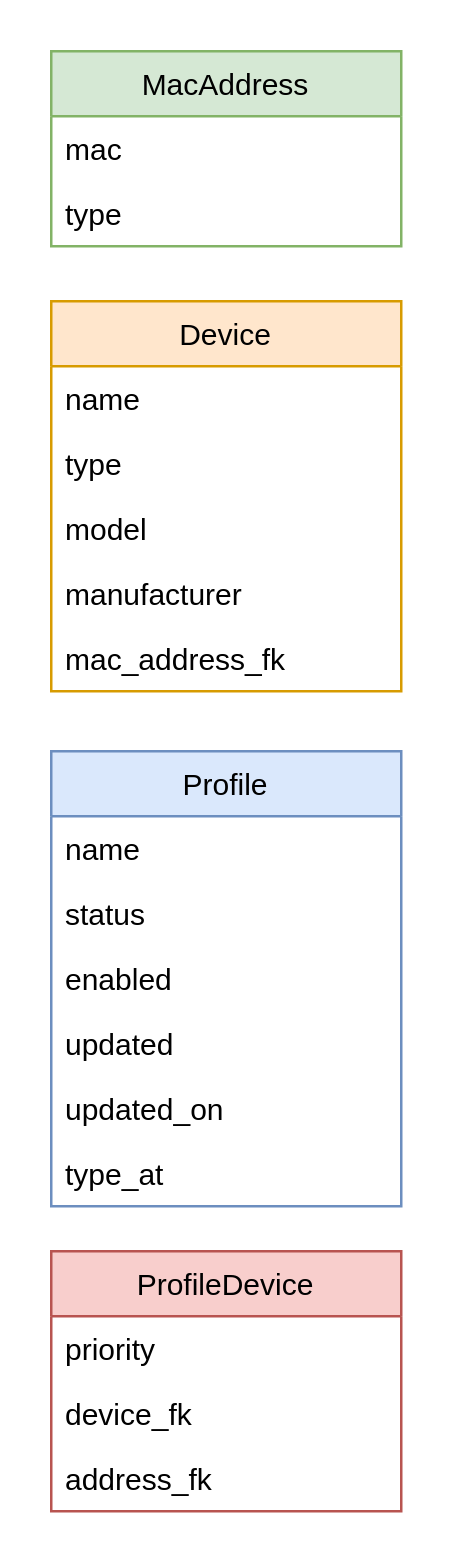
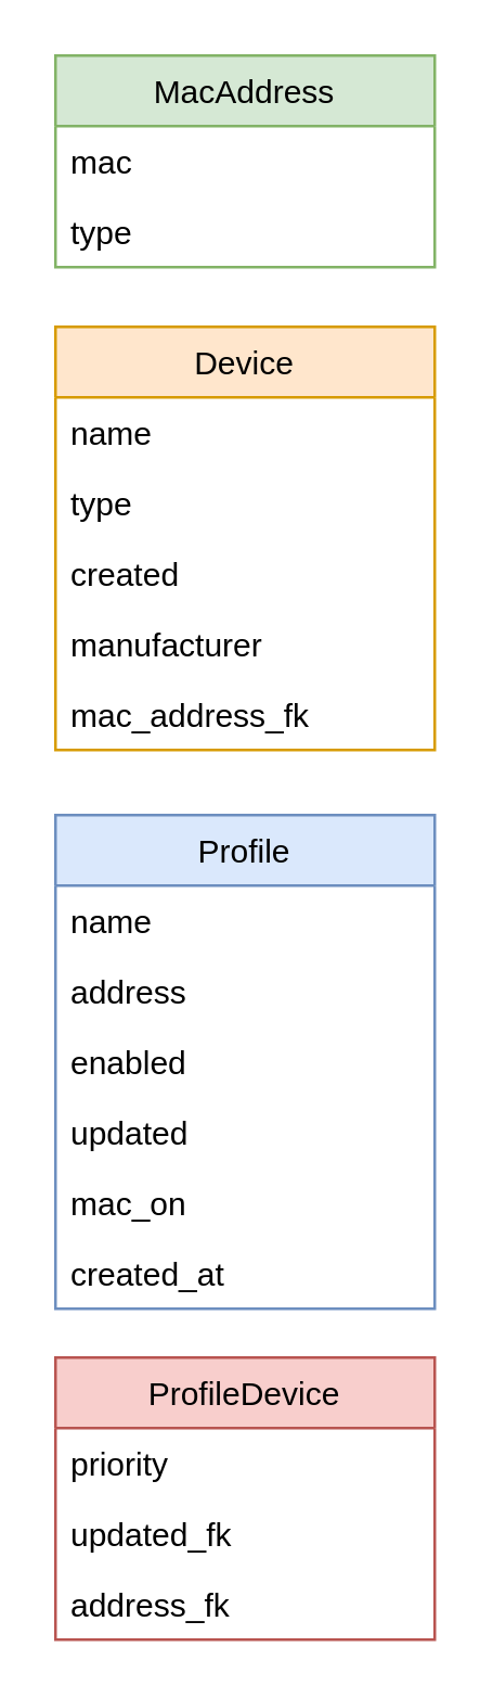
  <mxCell id="0" />
  <mxCell id="1" parent="0" />
  <mxCell id="2" value="Device" style="swimlane;fontStyle=0;childLayout=stackLayout;horizontal=1;startSize=26;fillColor=#ffe6cc;horizontalStack=0;resizeParent=1;resizeParentMax=0;resizeLast=0;collapsible=1;marginBottom=0;strokeColor=#d79b00;fontColor=#000000;" parent="1" vertex="1"><mxGeometry x="20" y="120" width="140" height="156" as="geometry"><mxRectangle x="150" y="130" width="70" height="26" as="alternateBounds" /></mxGeometry></mxCell>
  <mxCell id="3" value="name" style="text;strokeColor=none;fillColor=none;align=left;verticalAlign=top;spacingLeft=4;spacingRight=4;overflow=hidden;rotatable=0;points=[[0,0.5],[1,0.5]];portConstraint=eastwest;fontColor=#000000;" parent="2" vertex="1"><mxGeometry y="26" width="140" height="26" as="geometry" /></mxCell>
  <mxCell id="4" value="type" style="text;strokeColor=none;fillColor=none;align=left;verticalAlign=top;spacingLeft=4;spacingRight=4;overflow=hidden;rotatable=0;points=[[0,0.5],[1,0.5]];portConstraint=eastwest;fontColor=#000000;" parent="2" vertex="1"><mxGeometry y="52" width="140" height="26" as="geometry" /></mxCell>
- <mxCell id="5" value="model" style="text;strokeColor=none;fillColor=none;align=left;verticalAlign=top;spacingLeft=4;spacingRight=4;overflow=hidden;rotatable=0;points=[[0,0.5],[1,0.5]];portConstraint=eastwest;fontColor=#000000;" parent="2" vertex="1"><mxGeometry y="78" width="140" height="26" as="geometry" /></mxCell>
+ <mxCell id="5" value="created" style="text;strokeColor=none;fillColor=none;align=left;verticalAlign=top;spacingLeft=4;spacingRight=4;overflow=hidden;rotatable=0;points=[[0,0.5],[1,0.5]];portConstraint=eastwest;fontColor=#000000;" parent="2" vertex="1"><mxGeometry y="78" width="140" height="26" as="geometry" /></mxCell>
  <mxCell id="6" value="manufacturer" style="text;strokeColor=none;fillColor=none;align=left;verticalAlign=top;spacingLeft=4;spacingRight=4;overflow=hidden;rotatable=0;points=[[0,0.5],[1,0.5]];portConstraint=eastwest;fontColor=#000000;" parent="2" vertex="1"><mxGeometry y="104" width="140" height="26" as="geometry" /></mxCell>
  <mxCell id="7" value="mac_address_fk" style="text;strokeColor=none;fillColor=none;align=left;verticalAlign=top;spacingLeft=4;spacingRight=4;overflow=hidden;rotatable=0;points=[[0,0.5],[1,0.5]];portConstraint=eastwest;fontColor=#000000;" parent="2" vertex="1"><mxGeometry y="130" width="140" height="26" as="geometry" /></mxCell>
  <mxCell id="8" value="MacAddress" style="swimlane;fontStyle=0;childLayout=stackLayout;horizontal=1;startSize=26;fillColor=#d5e8d4;horizontalStack=0;resizeParent=1;resizeParentMax=0;resizeLast=0;collapsible=1;marginBottom=0;strokeColor=#82b366;fontColor=#000000;" parent="1" vertex="1"><mxGeometry x="20" y="20" width="140" height="78" as="geometry"><mxRectangle x="150" y="30" width="100" height="26" as="alternateBounds" /></mxGeometry></mxCell>
  <mxCell id="9" value="mac" style="text;strokeColor=none;fillColor=none;align=left;verticalAlign=top;spacingLeft=4;spacingRight=4;overflow=hidden;rotatable=0;points=[[0,0.5],[1,0.5]];portConstraint=eastwest;fontColor=#000000;" parent="8" vertex="1"><mxGeometry y="26" width="140" height="26" as="geometry" /></mxCell>
  <mxCell id="10" value="type" style="text;strokeColor=none;fillColor=none;align=left;verticalAlign=top;spacingLeft=4;spacingRight=4;overflow=hidden;rotatable=0;points=[[0,0.5],[1,0.5]];portConstraint=eastwest;fontColor=#000000;" parent="8" vertex="1"><mxGeometry y="52" width="140" height="26" as="geometry" /></mxCell>
  <mxCell id="11" value="ProfileDevice" style="swimlane;fontStyle=0;childLayout=stackLayout;horizontal=1;startSize=26;fillColor=#f8cecc;horizontalStack=0;resizeParent=1;resizeParentMax=0;resizeLast=0;collapsible=1;marginBottom=0;strokeColor=#b85450;fontColor=#000000;" parent="1" vertex="1"><mxGeometry x="20" y="500" width="140" height="104" as="geometry" /></mxCell>
  <mxCell id="12" value="priority" style="text;strokeColor=none;fillColor=none;align=left;verticalAlign=top;spacingLeft=4;spacingRight=4;overflow=hidden;rotatable=0;points=[[0,0.5],[1,0.5]];portConstraint=eastwest;fontColor=#000000;" parent="11" vertex="1"><mxGeometry y="26" width="140" height="26" as="geometry" /></mxCell>
- <mxCell id="13" value="device_fk" style="text;strokeColor=none;fillColor=none;align=left;verticalAlign=top;spacingLeft=4;spacingRight=4;overflow=hidden;rotatable=0;points=[[0,0.5],[1,0.5]];portConstraint=eastwest;fontColor=#000000;" parent="11" vertex="1"><mxGeometry y="52" width="140" height="26" as="geometry" /></mxCell>
+ <mxCell id="13" value="updated_fk" style="text;strokeColor=none;fillColor=none;align=left;verticalAlign=top;spacingLeft=4;spacingRight=4;overflow=hidden;rotatable=0;points=[[0,0.5],[1,0.5]];portConstraint=eastwest;fontColor=#000000;" parent="11" vertex="1"><mxGeometry y="52" width="140" height="26" as="geometry" /></mxCell>
  <mxCell id="14" value="address_fk" style="text;strokeColor=none;fillColor=none;align=left;verticalAlign=top;spacingLeft=4;spacingRight=4;overflow=hidden;rotatable=0;points=[[0,0.5],[1,0.5]];portConstraint=eastwest;fontColor=#000000;" parent="11" vertex="1"><mxGeometry y="78" width="140" height="26" as="geometry" /></mxCell>
  <mxCell id="15" value="Profile" style="swimlane;fontStyle=0;childLayout=stackLayout;horizontal=1;startSize=26;fillColor=#dae8fc;horizontalStack=0;resizeParent=1;resizeParentMax=0;resizeLast=0;collapsible=1;marginBottom=0;strokeColor=#6c8ebf;fontColor=#000000;" parent="1" vertex="1"><mxGeometry x="20" y="300" width="140" height="182" as="geometry" /></mxCell>
  <mxCell id="16" value="name" style="text;strokeColor=none;fillColor=none;align=left;verticalAlign=top;spacingLeft=4;spacingRight=4;overflow=hidden;rotatable=0;points=[[0,0.5],[1,0.5]];portConstraint=eastwest;fontColor=#000000;" parent="15" vertex="1"><mxGeometry y="26" width="140" height="26" as="geometry" /></mxCell>
- <mxCell id="17" value="status" style="text;strokeColor=none;fillColor=none;align=left;verticalAlign=top;spacingLeft=4;spacingRight=4;overflow=hidden;rotatable=0;points=[[0,0.5],[1,0.5]];portConstraint=eastwest;fontColor=#000000;" parent="15" vertex="1"><mxGeometry y="52" width="140" height="26" as="geometry" /></mxCell>
+ <mxCell id="17" value="address" style="text;strokeColor=none;fillColor=none;align=left;verticalAlign=top;spacingLeft=4;spacingRight=4;overflow=hidden;rotatable=0;points=[[0,0.5],[1,0.5]];portConstraint=eastwest;fontColor=#000000;" parent="15" vertex="1"><mxGeometry y="52" width="140" height="26" as="geometry" /></mxCell>
  <mxCell id="18" value="enabled" style="text;strokeColor=none;fillColor=none;align=left;verticalAlign=top;spacingLeft=4;spacingRight=4;overflow=hidden;rotatable=0;points=[[0,0.5],[1,0.5]];portConstraint=eastwest;fontColor=#000000;" parent="15" vertex="1"><mxGeometry y="78" width="140" height="26" as="geometry" /></mxCell>
  <mxCell id="19" value="updated" style="text;strokeColor=none;fillColor=none;align=left;verticalAlign=top;spacingLeft=4;spacingRight=4;overflow=hidden;rotatable=0;points=[[0,0.5],[1,0.5]];portConstraint=eastwest;fontColor=#000000;" parent="15" vertex="1"><mxGeometry y="104" width="140" height="26" as="geometry" /></mxCell>
- <mxCell id="20" value="updated_on" style="text;strokeColor=none;fillColor=none;align=left;verticalAlign=top;spacingLeft=4;spacingRight=4;overflow=hidden;rotatable=0;points=[[0,0.5],[1,0.5]];portConstraint=eastwest;fontColor=#000000;" parent="15" vertex="1"><mxGeometry y="130" width="140" height="26" as="geometry" /></mxCell>
- <mxCell id="21" value="type_at" style="text;strokeColor=none;fillColor=none;align=left;verticalAlign=top;spacingLeft=4;spacingRight=4;overflow=hidden;rotatable=0;points=[[0,0.5],[1,0.5]];portConstraint=eastwest;fontColor=#000000;" parent="15" vertex="1"><mxGeometry y="156" width="140" height="26" as="geometry" /></mxCell>
+ <mxCell id="20" value="mac_on" style="text;strokeColor=none;fillColor=none;align=left;verticalAlign=top;spacingLeft=4;spacingRight=4;overflow=hidden;rotatable=0;points=[[0,0.5],[1,0.5]];portConstraint=eastwest;fontColor=#000000;" parent="15" vertex="1"><mxGeometry y="130" width="140" height="26" as="geometry" /></mxCell>
+ <mxCell id="21" value="created_at" style="text;strokeColor=none;fillColor=none;align=left;verticalAlign=top;spacingLeft=4;spacingRight=4;overflow=hidden;rotatable=0;points=[[0,0.5],[1,0.5]];portConstraint=eastwest;fontColor=#000000;" parent="15" vertex="1"><mxGeometry y="156" width="140" height="26" as="geometry" /></mxCell>
